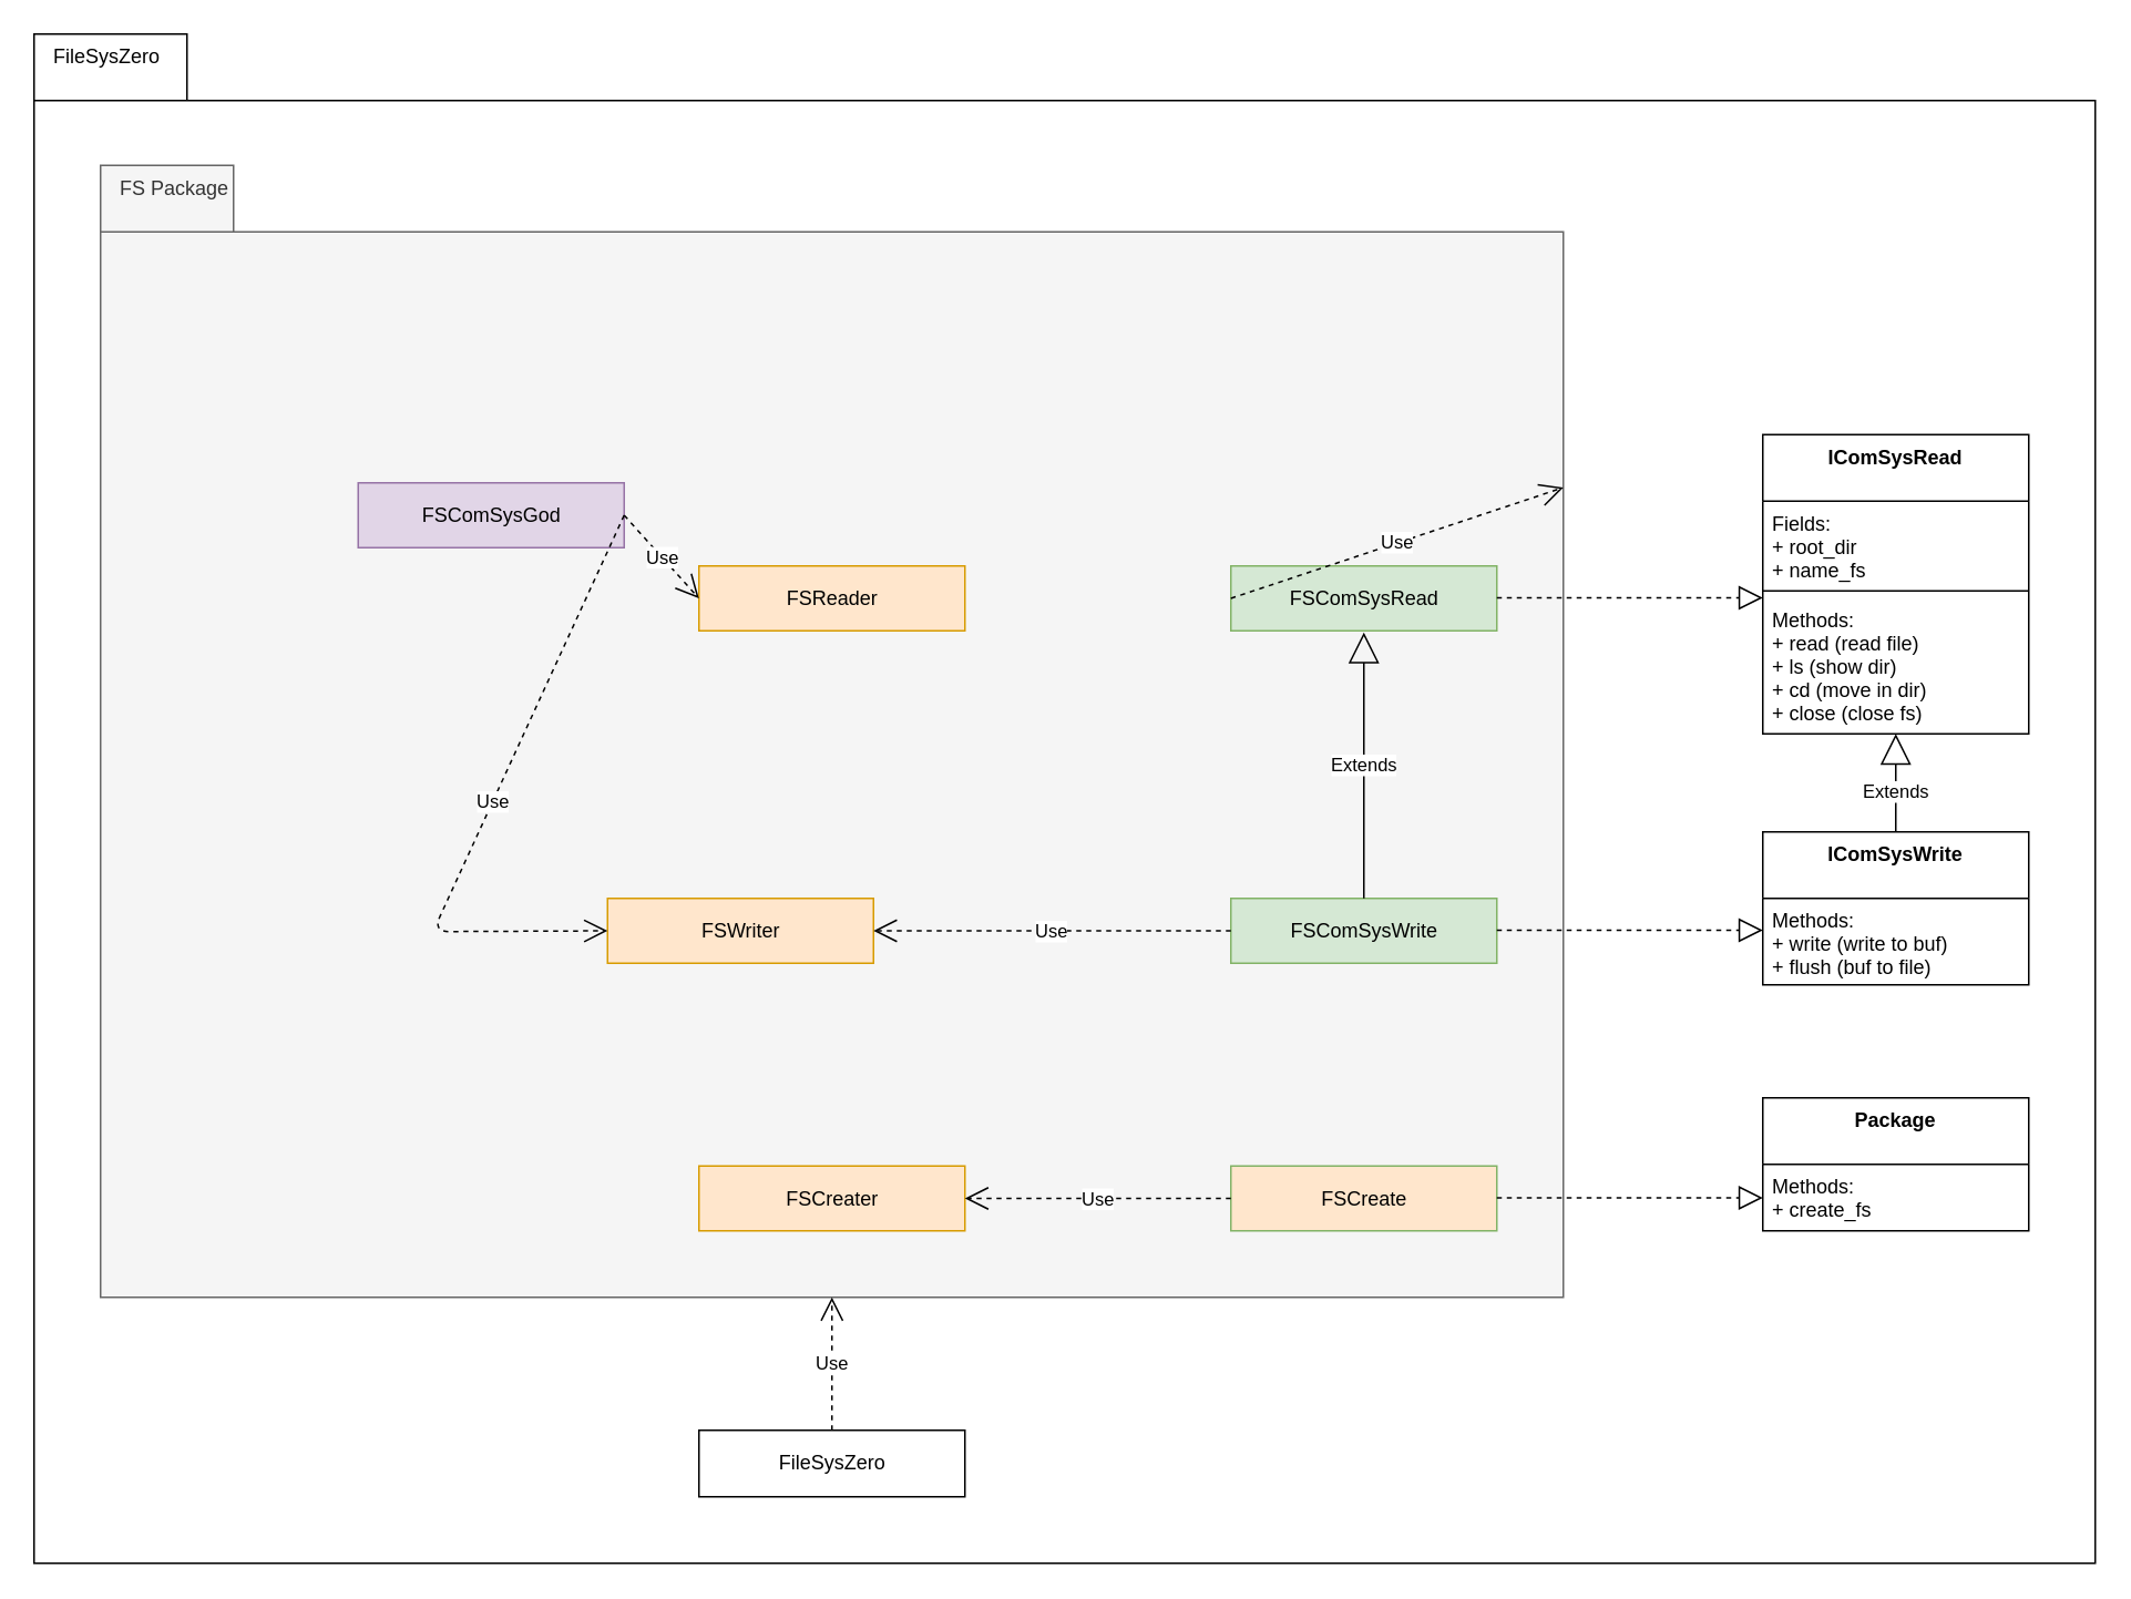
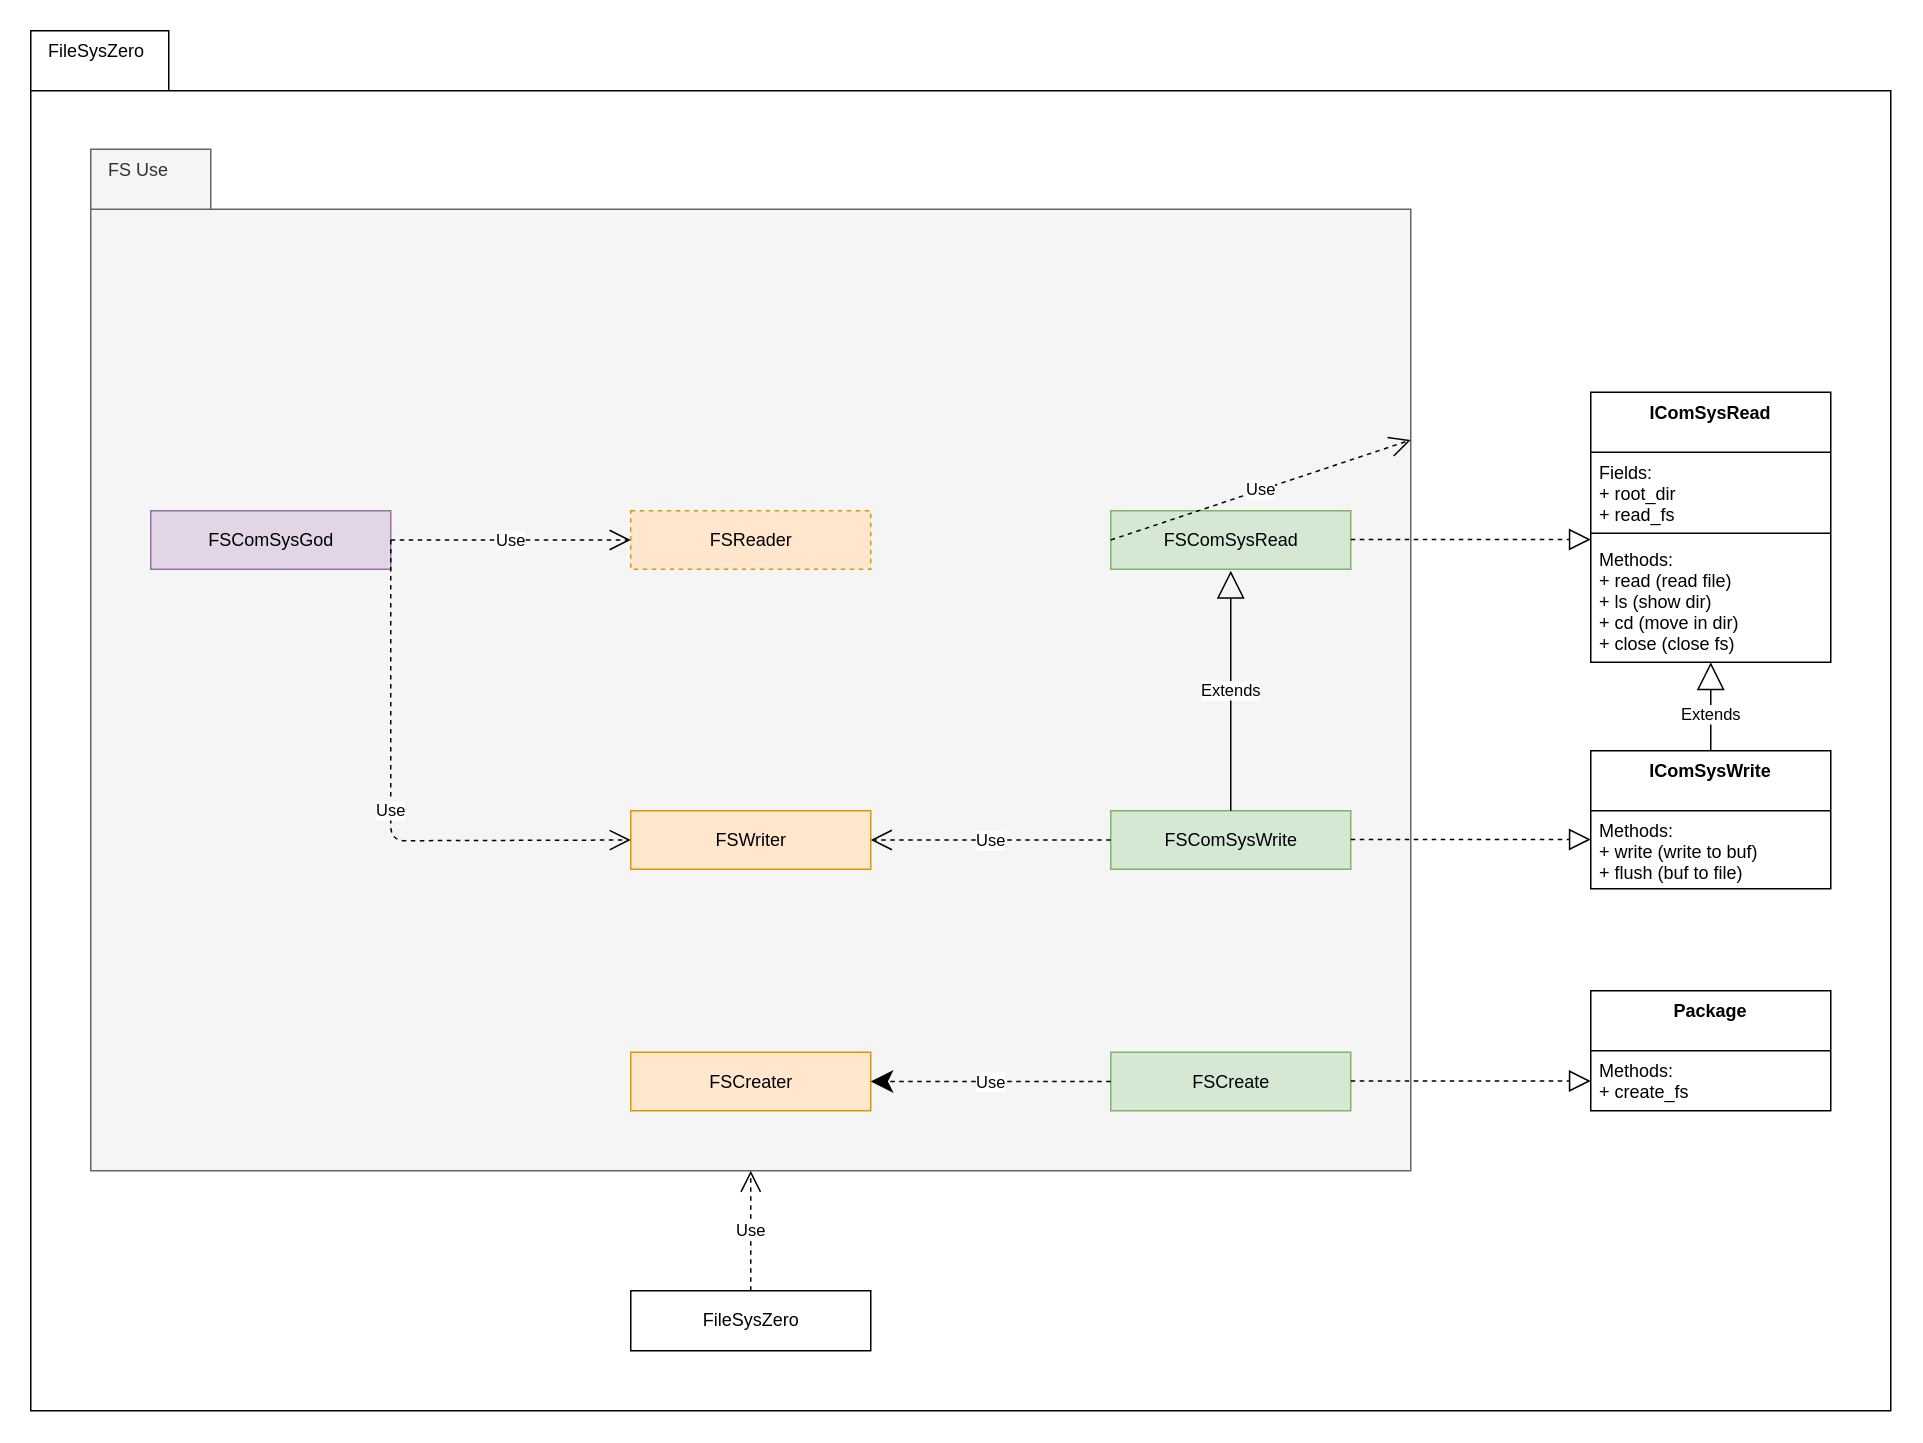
  <mxCell id="0" />
  <mxCell id="1" parent="0" />
  <mxCell id="2" value="FileSysZero" style="shape=folder;html=1;tabWidth=80;tabHeight=40;tabPosition=left;align=left;verticalAlign=top;spacingLeft=10;whiteSpace=wrap;" vertex="1" parent="1"><mxGeometry x="20" y="20" width="1240" height="920" as="geometry" /></mxCell>
- <mxCell id="3" value="FS Package" style="shape=folder;html=1;tabWidth=80;tabHeight=40;tabPosition=left;align=left;verticalAlign=top;spacingLeft=10;whiteSpace=wrap;fillColor=#f5f5f5;strokeColor=#666666;fontColor=#333333;" vertex="1" parent="1"><mxGeometry x="60" y="99" width="880" height="681" as="geometry" /></mxCell>
+ <mxCell id="3" value="FS Use" style="shape=folder;html=1;tabWidth=80;tabHeight=40;tabPosition=left;align=left;verticalAlign=top;spacingLeft=10;whiteSpace=wrap;fillColor=#f5f5f5;strokeColor=#666666;fontColor=#333333;" vertex="1" parent="1"><mxGeometry x="60" y="99" width="880" height="681" as="geometry" /></mxCell>
  <mxCell id="4" value="IComSysRead" style="swimlane;fontStyle=1;align=center;verticalAlign=top;childLayout=stackLayout;horizontal=1;startSize=40;horizontalStack=0;resizeParent=1;resizeParentMax=0;resizeLast=0;collapsible=1;marginBottom=0;" vertex="1" parent="1"><mxGeometry x="1060" y="261" width="160" height="180" as="geometry"><mxRectangle x="400" y="220" width="100" height="26" as="alternateBounds" /></mxGeometry></mxCell>
- <mxCell id="5" value="Fields:&#10;+ root_dir&#10;+ name_fs" style="text;strokeColor=none;fillColor=none;align=left;verticalAlign=top;spacingLeft=4;spacingRight=4;overflow=hidden;rotatable=0;points=[[0,0.5],[1,0.5]];portConstraint=eastwest;" vertex="1" parent="4"><mxGeometry y="40" width="160" height="50" as="geometry" /></mxCell>
+ <mxCell id="5" value="Fields:&#10;+ root_dir&#10;+ read_fs" style="text;strokeColor=none;fillColor=none;align=left;verticalAlign=top;spacingLeft=4;spacingRight=4;overflow=hidden;rotatable=0;points=[[0,0.5],[1,0.5]];portConstraint=eastwest;" vertex="1" parent="4"><mxGeometry y="40" width="160" height="50" as="geometry" /></mxCell>
  <mxCell id="6" value="" style="line;strokeWidth=1;fillColor=none;align=left;verticalAlign=middle;spacingTop=-1;spacingLeft=3;spacingRight=3;rotatable=0;labelPosition=right;points=[];portConstraint=eastwest;" vertex="1" parent="4"><mxGeometry y="90" width="160" height="8" as="geometry" /></mxCell>
  <mxCell id="7" value="Methods:&#10;+ read (read file)&#10;+ ls (show dir)&#10;+ cd (move in dir)&#10;+ close (close fs)" style="text;strokeColor=none;fillColor=none;align=left;verticalAlign=top;spacingLeft=4;spacingRight=4;overflow=hidden;rotatable=0;points=[[0,0.5],[1,0.5]];portConstraint=eastwest;" vertex="1" parent="4"><mxGeometry y="98" width="160" height="82" as="geometry" /></mxCell>
  <mxCell id="8" value="FSComSysRead" style="html=1;fillColor=#d5e8d4;strokeColor=#82b366;" vertex="1" parent="1"><mxGeometry x="740" y="340" width="160" height="39" as="geometry" /></mxCell>
- <mxCell id="9" value="FSReader" style="html=1;fillColor=#ffe6cc;strokeColor=#d79b00;" vertex="1" parent="1"><mxGeometry x="420" y="340" width="160" height="39" as="geometry" /></mxCell>
+ <mxCell id="9" value="FSReader" style="html=1;fillColor=#ffe6cc;strokeColor=#d79b00;dashed=1;" vertex="1" parent="1"><mxGeometry x="420" y="340" width="160" height="39" as="geometry" /></mxCell>
  <mxCell id="10" value="Use" style="endArrow=open;endSize=12;dashed=1;html=1;exitX=0;exitY=0.5;exitDx=0;exitDy=0;" edge="1" parent="1" source="8" target="3"><mxGeometry width="160" relative="1" as="geometry"><mxPoint x="600" y="430" as="sourcePoint" /><mxPoint x="760" y="430" as="targetPoint" /></mxGeometry></mxCell>
  <mxCell id="11" value="FSComSysWrite" style="html=1;fillColor=#d5e8d4;strokeColor=#82b366;" vertex="1" parent="1"><mxGeometry x="740" y="540" width="160" height="39" as="geometry" /></mxCell>
- <mxCell id="12" value="FSWriter" style="html=1;fillColor=#ffe6cc;strokeColor=#d79b00;" vertex="1" parent="1"><mxGeometry x="365" y="540" width="160" height="39" as="geometry" /></mxCell>
+ <mxCell id="12" value="FSWriter" style="html=1;fillColor=#ffe6cc;strokeColor=#d79b00;" vertex="1" parent="1"><mxGeometry x="420" y="540" width="160" height="39" as="geometry" /></mxCell>
  <mxCell id="13" value="Use" style="endArrow=open;endSize=12;dashed=1;html=1;entryX=1;entryY=0.5;entryDx=0;entryDy=0;exitX=0;exitY=0.5;exitDx=0;exitDy=0;" edge="1" parent="1" source="11" target="12"><mxGeometry width="160" relative="1" as="geometry"><mxPoint x="980" y="500" as="sourcePoint" /><mxPoint x="890" y="500" as="targetPoint" /></mxGeometry></mxCell>
  <mxCell id="14" value="Extends" style="endArrow=block;endSize=16;endFill=0;html=1;exitX=0.5;exitY=0;exitDx=0;exitDy=0;" edge="1" parent="1" source="11"><mxGeometry width="160" relative="1" as="geometry"><mxPoint x="730" y="500" as="sourcePoint" /><mxPoint x="820" y="380" as="targetPoint" /></mxGeometry></mxCell>
  <mxCell id="15" value="Extends" style="endArrow=block;endSize=16;endFill=0;html=1;exitX=0.5;exitY=0;exitDx=0;exitDy=0;" edge="1" parent="1" source="16" target="7"><mxGeometry x="-0.2" width="160" relative="1" as="geometry"><mxPoint x="1140" y="480" as="sourcePoint" /><mxPoint x="1140" y="450" as="targetPoint" /><mxPoint as="offset" /></mxGeometry></mxCell>
  <mxCell id="16" value="IComSysWrite" style="swimlane;fontStyle=1;align=center;verticalAlign=top;childLayout=stackLayout;horizontal=1;startSize=40;horizontalStack=0;resizeParent=1;resizeParentMax=0;resizeLast=0;collapsible=1;marginBottom=0;" vertex="1" parent="1"><mxGeometry x="1060" y="500" width="160" height="92" as="geometry"><mxRectangle x="400" y="220" width="100" height="26" as="alternateBounds" /></mxGeometry></mxCell>
  <mxCell id="17" value="Methods:&#10;+ write (write to buf)&#10;+ flush (buf to file)" style="text;strokeColor=none;fillColor=none;align=left;verticalAlign=top;spacingLeft=4;spacingRight=4;overflow=hidden;rotatable=0;points=[[0,0.5],[1,0.5]];portConstraint=eastwest;" vertex="1" parent="16"><mxGeometry y="40" width="160" height="52" as="geometry" /></mxCell>
  <mxCell id="18" value="" style="endArrow=block;dashed=1;endFill=0;endSize=12;html=1;" edge="1" parent="1"><mxGeometry width="160" relative="1" as="geometry"><mxPoint x="900" y="559.16" as="sourcePoint" /><mxPoint x="1060" y="559.16" as="targetPoint" /></mxGeometry></mxCell>
  <mxCell id="19" value="" style="endArrow=block;dashed=1;endFill=0;endSize=12;html=1;" edge="1" parent="1"><mxGeometry width="160" relative="1" as="geometry"><mxPoint x="900" y="359.16" as="sourcePoint" /><mxPoint x="1060" y="359.16" as="targetPoint" /></mxGeometry></mxCell>
  <mxCell id="20" value="Package" style="swimlane;fontStyle=1;align=center;verticalAlign=top;childLayout=stackLayout;horizontal=1;startSize=40;horizontalStack=0;resizeParent=1;resizeParentMax=0;resizeLast=0;collapsible=1;marginBottom=0;" vertex="1" parent="1"><mxGeometry x="1060" y="660" width="160" height="80" as="geometry"><mxRectangle x="400" y="220" width="100" height="26" as="alternateBounds" /></mxGeometry></mxCell>
  <mxCell id="21" value="Methods:&#10;+ create_fs" style="text;strokeColor=none;fillColor=none;align=left;verticalAlign=top;spacingLeft=4;spacingRight=4;overflow=hidden;rotatable=0;points=[[0,0.5],[1,0.5]];portConstraint=eastwest;" vertex="1" parent="20"><mxGeometry y="40" width="160" height="40" as="geometry" /></mxCell>
- <mxCell id="22" value="FSCreate" style="html=1;fillColor=#ffe6cc;strokeColor=#82b366;" vertex="1" parent="1"><mxGeometry x="740" y="701" width="160" height="39" as="geometry" /></mxCell>
+ <mxCell id="22" value="FSCreate" style="html=1;fillColor=#d5e8d4;strokeColor=#82b366;" vertex="1" parent="1"><mxGeometry x="740" y="701" width="160" height="39" as="geometry" /></mxCell>
  <mxCell id="23" value="FSCreater" style="html=1;fillColor=#ffe6cc;strokeColor=#d79b00;" vertex="1" parent="1"><mxGeometry x="420" y="701" width="160" height="39" as="geometry" /></mxCell>
- <mxCell id="24" value="Use" style="endArrow=open;endSize=12;dashed=1;html=1;exitX=0;exitY=0.5;exitDx=0;exitDy=0;" edge="1" parent="1" source="22" target="23"><mxGeometry width="160" relative="1" as="geometry"><mxPoint x="730" y="590" as="sourcePoint" /><mxPoint x="890" y="590" as="targetPoint" /></mxGeometry></mxCell>
+ <mxCell id="24" value="Use" style="endArrow=classic;endSize=12;dashed=1;html=1;exitX=0;exitY=0.5;exitDx=0;exitDy=0;" edge="1" parent="1" source="22" target="23"><mxGeometry width="160" relative="1" as="geometry"><mxPoint x="730" y="590" as="sourcePoint" /><mxPoint x="890" y="590" as="targetPoint" /></mxGeometry></mxCell>
  <mxCell id="25" value="" style="endArrow=block;dashed=1;endFill=0;endSize=12;html=1;" edge="1" parent="1"><mxGeometry width="160" relative="1" as="geometry"><mxPoint x="900" y="720.16" as="sourcePoint" /><mxPoint x="1060" y="720.16" as="targetPoint" /></mxGeometry></mxCell>
- <mxCell id="26" value="FSComSysGod" style="html=1;fillColor=#e1d5e7;strokeColor=#9673a6;" vertex="1" parent="1"><mxGeometry x="215" y="290" width="160" height="39" as="geometry" /></mxCell>
+ <mxCell id="26" value="FSComSysGod" style="html=1;fillColor=#e1d5e7;strokeColor=#9673a6;" vertex="1" parent="1"><mxGeometry x="100" y="340" width="160" height="39" as="geometry" /></mxCell>
  <mxCell id="27" value="Use" style="endArrow=open;endSize=12;dashed=1;html=1;exitX=1;exitY=0.5;exitDx=0;exitDy=0;entryX=0;entryY=0.5;entryDx=0;entryDy=0;" edge="1" parent="1" source="26" target="9"><mxGeometry width="160" relative="1" as="geometry"><mxPoint x="290" y="490" as="sourcePoint" /><mxPoint x="450" y="490" as="targetPoint" /></mxGeometry></mxCell>
  <mxCell id="28" value="Use" style="endArrow=open;endSize=12;dashed=1;html=1;exitX=1;exitY=0.5;exitDx=0;exitDy=0;entryX=0;entryY=0.5;entryDx=0;entryDy=0;" edge="1" parent="1" source="26" target="12"><mxGeometry width="160" relative="1" as="geometry"><mxPoint x="290" y="490" as="sourcePoint" /><mxPoint x="450" y="490" as="targetPoint" /><Array as="points"><mxPoint x="260" y="560" /></Array></mxGeometry></mxCell>
  <mxCell id="29" value="&lt;p&gt;FileSysZero&lt;/p&gt;" style="html=1;" vertex="1" parent="1"><mxGeometry x="420" y="860" width="160" height="40" as="geometry" /></mxCell>
  <mxCell id="30" value="Use" style="endArrow=open;endSize=12;dashed=1;html=1;exitX=0.5;exitY=0;exitDx=0;exitDy=0;" edge="1" parent="1" source="29" target="3"><mxGeometry width="160" relative="1" as="geometry"><mxPoint x="580" y="850" as="sourcePoint" /><mxPoint x="740" y="850" as="targetPoint" /></mxGeometry></mxCell>
